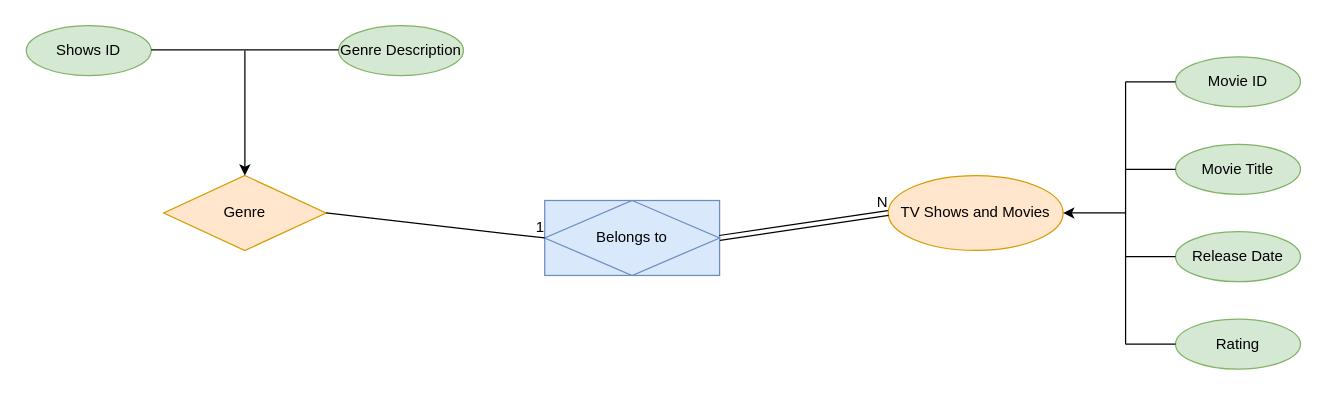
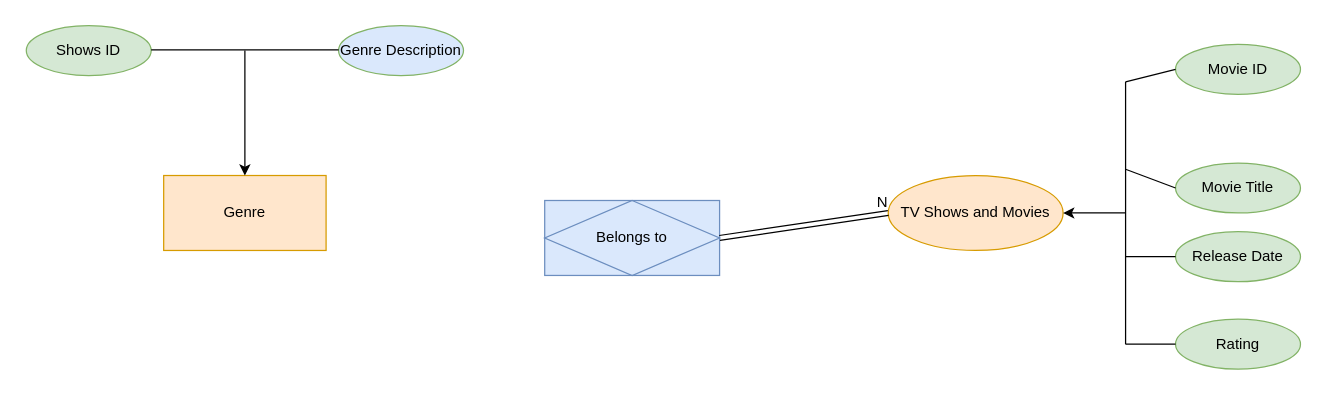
  <mxCell id="0" />
  <mxCell id="1" parent="0" />
- <mxCell id="2" value="Genre" style="rhombus;whiteSpace=wrap;html=1;align=center;fillColor=#ffe6cc;strokeColor=#d79b00;" parent="1" vertex="1"><mxGeometry x="130" y="140" width="130" height="60" as="geometry" /></mxCell>
+ <mxCell id="2" value="Genre" style="whiteSpace=wrap;html=1;align=center;fillColor=#ffe6cc;strokeColor=#d79b00;" parent="1" vertex="1"><mxGeometry x="130" y="140" width="130" height="60" as="geometry" /></mxCell>
  <mxCell id="3" value="Shows ID" style="ellipse;whiteSpace=wrap;html=1;align=center;fillColor=#d5e8d4;strokeColor=#82b366;" parent="1" vertex="1"><mxGeometry x="20" y="20" width="100" height="40" as="geometry" /></mxCell>
- <mxCell id="4" value="Genre Description" style="ellipse;whiteSpace=wrap;html=1;align=center;fillColor=#d5e8d4;strokeColor=#82b366;" parent="1" vertex="1"><mxGeometry x="270" y="20" width="100" height="40" as="geometry" /></mxCell>
+ <mxCell id="4" value="Genre Description" style="ellipse;whiteSpace=wrap;html=1;align=center;fillColor=#dae8fc;strokeColor=#82b366;" parent="1" vertex="1"><mxGeometry x="270" y="20" width="100" height="40" as="geometry" /></mxCell>
  <mxCell id="5" value="" style="endArrow=classic;html=1;rounded=0;entryX=0.5;entryY=0;entryDx=0;entryDy=0;" parent="1" target="2" edge="1"><mxGeometry width="50" height="50" relative="1" as="geometry"><mxPoint x="195" y="40" as="sourcePoint" /><mxPoint x="180" y="60.5" as="targetPoint" /></mxGeometry></mxCell>
  <mxCell id="6" value="" style="endArrow=none;html=1;rounded=0;" parent="1" edge="1"><mxGeometry width="50" height="50" relative="1" as="geometry"><mxPoint x="120" y="39.5" as="sourcePoint" /><mxPoint x="270" y="39.5" as="targetPoint" /></mxGeometry></mxCell>
  <mxCell id="7" value="Belongs to" style="shape=associativeEntity;whiteSpace=wrap;html=1;align=center;fillColor=#dae8fc;strokeColor=#6c8ebf;" parent="1" vertex="1"><mxGeometry x="435" y="160" width="140" height="60" as="geometry" /></mxCell>
- <mxCell id="8" value="" style="endArrow=none;html=1;rounded=0;exitX=1;exitY=0.5;exitDx=0;exitDy=0;entryX=0;entryY=0.5;entryDx=0;entryDy=0;" parent="1" source="2" target="7" edge="1"><mxGeometry relative="1" as="geometry"><mxPoint x="260" y="199" as="sourcePoint" /><mxPoint x="420" y="199" as="targetPoint" /></mxGeometry></mxCell>
- <mxCell id="9" value="1" style="resizable=0;html=1;align=right;verticalAlign=bottom;" parent="8" connectable="0" vertex="1"><mxGeometry x="1" relative="1" as="geometry" /></mxCell>
  <mxCell id="10" value="TV Shows and Movies" style="ellipse;whiteSpace=wrap;html=1;align=center;fillColor=#ffe6cc;strokeColor=#d79b00;" parent="1" vertex="1"><mxGeometry x="710" y="140" width="140" height="60" as="geometry" /></mxCell>
  <mxCell id="11" value="" style="shape=link;html=1;rounded=0;exitX=1;exitY=0.5;exitDx=0;exitDy=0;entryX=0;entryY=0.5;entryDx=0;entryDy=0;" parent="1" source="7" target="10" edge="1"><mxGeometry relative="1" as="geometry"><mxPoint x="600" y="160" as="sourcePoint" /><mxPoint x="760" y="160" as="targetPoint" /></mxGeometry></mxCell>
  <mxCell id="12" value="N" style="resizable=0;html=1;align=right;verticalAlign=bottom;" parent="11" connectable="0" vertex="1"><mxGeometry x="1" relative="1" as="geometry" /></mxCell>
- <mxCell id="13" value="Movie ID" style="ellipse;whiteSpace=wrap;html=1;align=center;fillColor=#d5e8d4;strokeColor=#82b366;" vertex="1" parent="1"><mxGeometry x="940" y="45" width="100" height="40" as="geometry" /></mxCell>
- <mxCell id="14" value="Movie Title" style="ellipse;whiteSpace=wrap;html=1;align=center;fillColor=#d5e8d4;strokeColor=#82b366;" vertex="1" parent="1"><mxGeometry x="940" y="115" width="100" height="40" as="geometry" /></mxCell>
+ <mxCell id="13" value="Movie ID" style="ellipse;whiteSpace=wrap;html=1;align=center;fillColor=#d5e8d4;strokeColor=#82b366;" vertex="1" parent="1"><mxGeometry x="940" y="35" width="100" height="40" as="geometry" /></mxCell>
+ <mxCell id="14" value="Movie Title" style="ellipse;whiteSpace=wrap;html=1;align=center;fillColor=#d5e8d4;strokeColor=#82b366;" vertex="1" parent="1"><mxGeometry x="940" y="130" width="100" height="40" as="geometry" /></mxCell>
  <mxCell id="15" value="Release Date" style="ellipse;whiteSpace=wrap;html=1;align=center;fillColor=#d5e8d4;strokeColor=#82b366;" vertex="1" parent="1"><mxGeometry x="940" y="185" width="100" height="40" as="geometry" /></mxCell>
  <mxCell id="16" value="Rating" style="ellipse;whiteSpace=wrap;html=1;align=center;fillColor=#d5e8d4;strokeColor=#82b366;" vertex="1" parent="1"><mxGeometry x="940" y="255" width="100" height="40" as="geometry" /></mxCell>
  <mxCell id="17" value="" style="endArrow=none;html=1;rounded=0;entryX=0;entryY=0.5;entryDx=0;entryDy=0;" edge="1" parent="1" target="13"><mxGeometry width="50" height="50" relative="1" as="geometry"><mxPoint x="900" y="65" as="sourcePoint" /><mxPoint x="930" y="64.5" as="targetPoint" /></mxGeometry></mxCell>
  <mxCell id="18" value="" style="endArrow=none;html=1;rounded=0;entryX=0;entryY=0.5;entryDx=0;entryDy=0;" edge="1" parent="1" target="14"><mxGeometry width="50" height="50" relative="1" as="geometry"><mxPoint x="900" y="135" as="sourcePoint" /><mxPoint x="920" y="134.5" as="targetPoint" /></mxGeometry></mxCell>
  <mxCell id="19" value="" style="endArrow=none;html=1;rounded=0;entryX=0;entryY=0.5;entryDx=0;entryDy=0;" edge="1" parent="1" target="15"><mxGeometry width="50" height="50" relative="1" as="geometry"><mxPoint x="900" y="205" as="sourcePoint" /><mxPoint x="930" y="204.5" as="targetPoint" /></mxGeometry></mxCell>
  <mxCell id="20" value="" style="endArrow=none;html=1;rounded=0;entryX=0;entryY=0.5;entryDx=0;entryDy=0;" edge="1" parent="1" target="16"><mxGeometry width="50" height="50" relative="1" as="geometry"><mxPoint x="900" y="275" as="sourcePoint" /><mxPoint x="930" y="274.5" as="targetPoint" /></mxGeometry></mxCell>
  <mxCell id="21" value="" style="endArrow=none;html=1;rounded=0;" edge="1" parent="1"><mxGeometry width="50" height="50" relative="1" as="geometry"><mxPoint x="900" y="275" as="sourcePoint" /><mxPoint x="900" y="65" as="targetPoint" /></mxGeometry></mxCell>
  <mxCell id="22" value="" style="endArrow=classic;html=1;rounded=0;entryX=1;entryY=0.5;entryDx=0;entryDy=0;" edge="1" parent="1" target="10"><mxGeometry width="50" height="50" relative="1" as="geometry"><mxPoint x="900" y="170" as="sourcePoint" /><mxPoint x="860" y="169.5" as="targetPoint" /></mxGeometry></mxCell>
